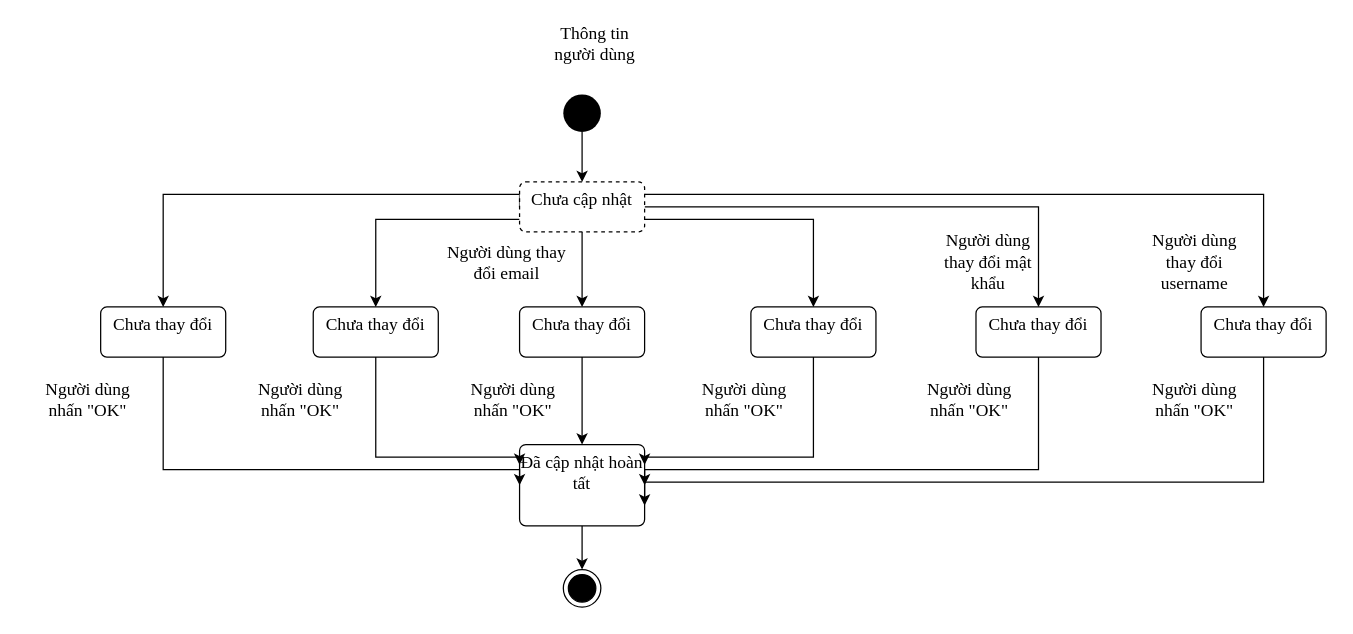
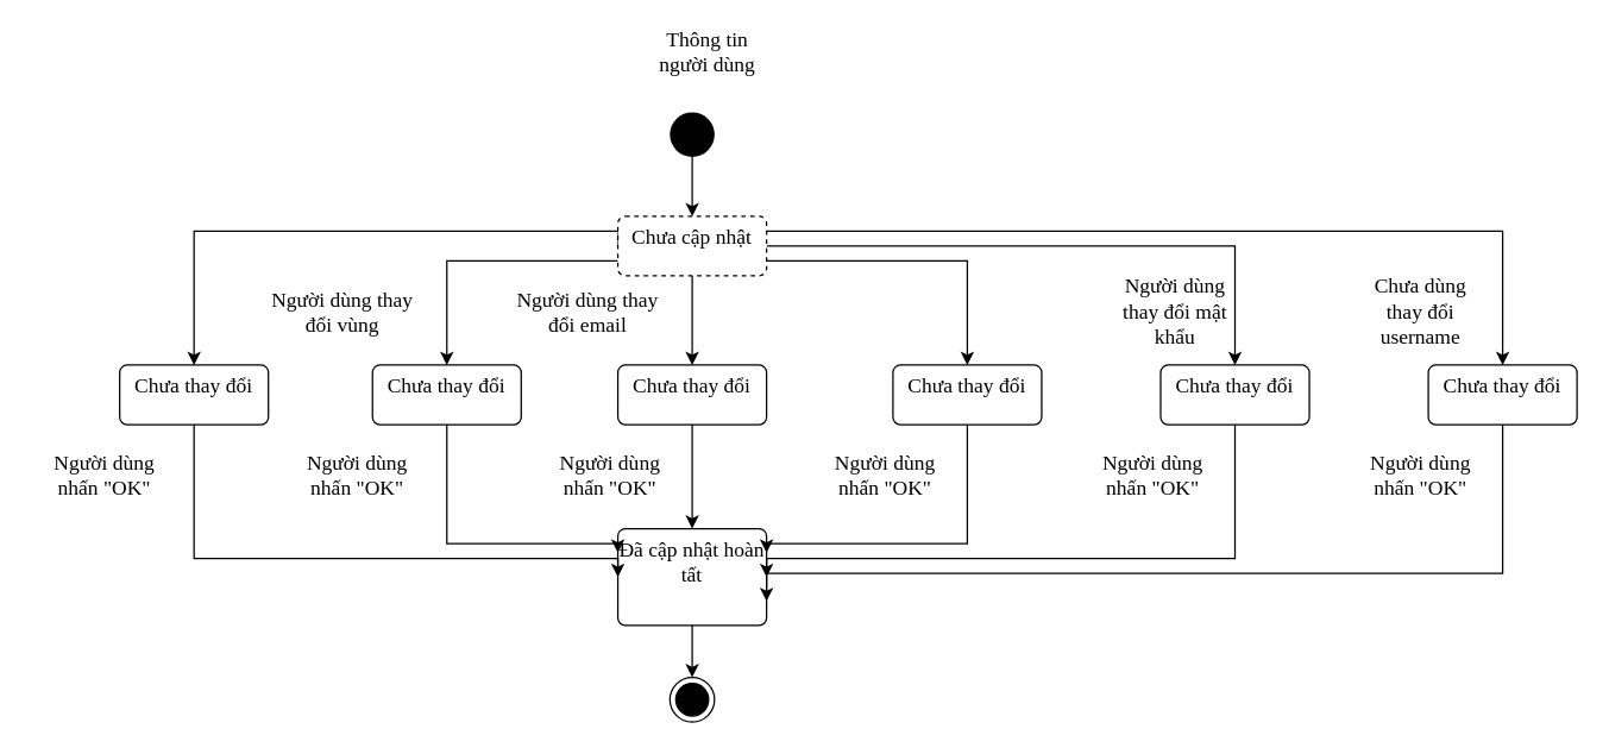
  <mxCell id="0" />
  <mxCell id="1" parent="0" />
  <mxCell id="2" style="edgeStyle=orthogonalEdgeStyle;rounded=0;orthogonalLoop=1;jettySize=auto;html=1;fontFamily=Verdana;fontSize=14;" parent="1" source="3" target="11" edge="1"><mxGeometry relative="1" as="geometry" /></mxCell>
  <mxCell id="3" value="" style="ellipse;fillColor=#000000;strokeColor=none;fontFamily=Verdana;fontSize=14;" parent="1" vertex="1"><mxGeometry x="450" y="75" width="30" height="30" as="geometry" /></mxCell>
  <mxCell id="4" value="" style="ellipse;html=1;shape=endState;fillColor=#000000;strokeColor=#000000;fontFamily=Verdana;fontSize=14;" parent="1" vertex="1"><mxGeometry x="450" y="455" width="30" height="30" as="geometry" /></mxCell>
  <mxCell id="5" style="edgeStyle=orthogonalEdgeStyle;rounded=0;orthogonalLoop=1;jettySize=auto;html=1;exitX=0;exitY=0.5;exitDx=0;exitDy=0;fontFamily=Verdana;fontSize=14;" parent="1" source="11" target="26" edge="1"><mxGeometry relative="1" as="geometry"><Array as="points"><mxPoint x="415" y="155" /><mxPoint x="130" y="155" /></Array></mxGeometry></mxCell>
  <mxCell id="6" style="edgeStyle=orthogonalEdgeStyle;rounded=0;orthogonalLoop=1;jettySize=auto;html=1;exitX=0;exitY=0.75;exitDx=0;exitDy=0;entryX=0.5;entryY=0;entryDx=0;entryDy=0;fontFamily=Verdana;fontSize=14;" parent="1" source="11" target="24" edge="1"><mxGeometry relative="1" as="geometry" /></mxCell>
  <mxCell id="7" style="edgeStyle=orthogonalEdgeStyle;rounded=0;orthogonalLoop=1;jettySize=auto;html=1;fontFamily=Verdana;fontSize=14;" parent="1" source="11" target="16" edge="1"><mxGeometry relative="1" as="geometry" /></mxCell>
  <mxCell id="8" style="edgeStyle=orthogonalEdgeStyle;rounded=0;orthogonalLoop=1;jettySize=auto;html=1;exitX=1;exitY=0.75;exitDx=0;exitDy=0;entryX=0.5;entryY=0;entryDx=0;entryDy=0;fontFamily=Verdana;fontSize=14;" parent="1" source="11" target="22" edge="1"><mxGeometry relative="1" as="geometry" /></mxCell>
  <mxCell id="9" style="edgeStyle=orthogonalEdgeStyle;rounded=0;orthogonalLoop=1;jettySize=auto;html=1;exitX=1;exitY=0.5;exitDx=0;exitDy=0;entryX=0.5;entryY=0;entryDx=0;entryDy=0;fontFamily=Verdana;fontSize=14;" parent="1" source="11" target="20" edge="1"><mxGeometry relative="1" as="geometry" /></mxCell>
  <mxCell id="10" style="edgeStyle=orthogonalEdgeStyle;rounded=0;orthogonalLoop=1;jettySize=auto;html=1;exitX=1;exitY=0.25;exitDx=0;exitDy=0;entryX=0.5;entryY=0;entryDx=0;entryDy=0;fontFamily=Verdana;fontSize=14;" parent="1" source="11" target="18" edge="1"><mxGeometry relative="1" as="geometry" /></mxCell>
  <mxCell id="11" value="Chưa cập nhật" style="html=1;align=center;verticalAlign=top;rounded=1;absoluteArcSize=1;arcSize=10;dashed=1;fontFamily=Verdana;fontSize=14;whiteSpace=wrap;" parent="1" vertex="1"><mxGeometry x="415" y="145" width="100" height="40" as="geometry" /></mxCell>
  <mxCell id="12" style="edgeStyle=orthogonalEdgeStyle;rounded=0;orthogonalLoop=1;jettySize=auto;html=1;fontFamily=Verdana;fontSize=14;" parent="1" source="13" target="4" edge="1"><mxGeometry relative="1" as="geometry" /></mxCell>
  <mxCell id="13" value="Đã cập nhật hoàn tất" style="html=1;align=center;verticalAlign=top;rounded=1;absoluteArcSize=1;arcSize=10;dashed=0;fontFamily=Verdana;fontSize=14;whiteSpace=wrap;" parent="1" vertex="1"><mxGeometry x="415" y="355" width="100" height="65" as="geometry" /></mxCell>
  <mxCell id="14" value="Thông tin người dùng" style="text;html=1;strokeColor=none;fillColor=none;align=center;verticalAlign=middle;whiteSpace=wrap;rounded=0;fontFamily=Verdana;fontSize=14;" parent="1" vertex="1"><mxGeometry x="432.5" y="20" width="85" height="30" as="geometry" /></mxCell>
  <mxCell id="15" style="edgeStyle=orthogonalEdgeStyle;rounded=0;orthogonalLoop=1;jettySize=auto;html=1;fontFamily=Verdana;fontSize=14;" parent="1" source="16" target="13" edge="1"><mxGeometry relative="1" as="geometry" /></mxCell>
  <mxCell id="16" value="Chưa thay đổi" style="html=1;align=center;verticalAlign=top;rounded=1;absoluteArcSize=1;arcSize=10;dashed=0;fontFamily=Verdana;fontSize=14;whiteSpace=wrap;" parent="1" vertex="1"><mxGeometry x="415" y="245" width="100" height="40" as="geometry" /></mxCell>
  <mxCell id="17" style="edgeStyle=orthogonalEdgeStyle;rounded=0;orthogonalLoop=1;jettySize=auto;html=1;entryX=1;entryY=0.75;entryDx=0;entryDy=0;fontFamily=Verdana;fontSize=14;" parent="1" source="18" target="13" edge="1"><mxGeometry relative="1" as="geometry"><Array as="points"><mxPoint x="1010" y="385" /></Array></mxGeometry></mxCell>
  <mxCell id="18" value="Chưa thay đổi" style="html=1;align=center;verticalAlign=top;rounded=1;absoluteArcSize=1;arcSize=10;dashed=0;fontFamily=Verdana;fontSize=14;whiteSpace=wrap;" parent="1" vertex="1"><mxGeometry x="960" y="245" width="100" height="40" as="geometry" /></mxCell>
  <mxCell id="19" style="edgeStyle=orthogonalEdgeStyle;rounded=0;orthogonalLoop=1;jettySize=auto;html=1;entryX=1;entryY=0.5;entryDx=0;entryDy=0;fontFamily=Verdana;fontSize=14;" parent="1" source="20" target="13" edge="1"><mxGeometry relative="1" as="geometry"><Array as="points"><mxPoint x="830" y="375" /></Array></mxGeometry></mxCell>
  <mxCell id="20" value="Chưa thay đổi" style="html=1;align=center;verticalAlign=top;rounded=1;absoluteArcSize=1;arcSize=10;dashed=0;fontFamily=Verdana;fontSize=14;whiteSpace=wrap;" parent="1" vertex="1"><mxGeometry x="780" y="245" width="100" height="40" as="geometry" /></mxCell>
  <mxCell id="21" style="edgeStyle=orthogonalEdgeStyle;rounded=0;orthogonalLoop=1;jettySize=auto;html=1;entryX=1;entryY=0.25;entryDx=0;entryDy=0;fontFamily=Verdana;fontSize=14;" parent="1" source="22" target="13" edge="1"><mxGeometry relative="1" as="geometry"><Array as="points"><mxPoint x="650" y="365" /></Array></mxGeometry></mxCell>
  <mxCell id="22" value="Chưa thay đổi" style="html=1;align=center;verticalAlign=top;rounded=1;absoluteArcSize=1;arcSize=10;dashed=0;fontFamily=Verdana;fontSize=14;whiteSpace=wrap;" parent="1" vertex="1"><mxGeometry x="600" y="245" width="100" height="40" as="geometry" /></mxCell>
  <mxCell id="23" style="edgeStyle=orthogonalEdgeStyle;rounded=0;orthogonalLoop=1;jettySize=auto;html=1;entryX=0;entryY=0.25;entryDx=0;entryDy=0;fontFamily=Verdana;fontSize=14;" parent="1" source="24" target="13" edge="1"><mxGeometry relative="1" as="geometry"><Array as="points"><mxPoint x="300" y="365" /></Array></mxGeometry></mxCell>
  <mxCell id="24" value="Chưa thay đổi" style="html=1;align=center;verticalAlign=top;rounded=1;absoluteArcSize=1;arcSize=10;dashed=0;fontFamily=Verdana;fontSize=14;whiteSpace=wrap;" parent="1" vertex="1"><mxGeometry x="250" y="245" width="100" height="40" as="geometry" /></mxCell>
  <mxCell id="25" style="edgeStyle=orthogonalEdgeStyle;rounded=0;orthogonalLoop=1;jettySize=auto;html=1;entryX=0;entryY=0.5;entryDx=0;entryDy=0;fontFamily=Verdana;fontSize=14;" parent="1" source="26" target="13" edge="1"><mxGeometry relative="1" as="geometry"><Array as="points"><mxPoint x="130" y="375" /></Array></mxGeometry></mxCell>
  <mxCell id="26" value="Chưa thay đổi" style="html=1;align=center;verticalAlign=top;rounded=1;absoluteArcSize=1;arcSize=10;dashed=0;fontFamily=Verdana;fontSize=14;whiteSpace=wrap;" parent="1" vertex="1"><mxGeometry x="80" y="245" width="100" height="40" as="geometry" /></mxCell>
- <mxCell id="28" value="Người dùng thay đổi email" style="text;html=1;strokeColor=none;fillColor=none;align=center;verticalAlign=middle;whiteSpace=wrap;rounded=0;fontFamily=Verdana;fontSize=14;" parent="1" vertex="1"><mxGeometry x="350" y="195" width="110" height="30" as="geometry" /></mxCell>
+ <mxCell id="27" value="Người dùng thay đổi vùng" style="text;html=1;strokeColor=none;fillColor=none;align=center;verticalAlign=middle;whiteSpace=wrap;rounded=0;fontFamily=Verdana;fontSize=14;" parent="1" vertex="1"><mxGeometry x="180" y="195" width="100" height="30" as="geometry" /></mxCell>
+ <mxCell id="28" value="Người dùng thay đổi email" style="text;html=1;strokeColor=none;fillColor=none;align=center;verticalAlign=middle;whiteSpace=wrap;rounded=0;fontFamily=Verdana;fontSize=14;" parent="1" vertex="1"><mxGeometry x="340" y="195" width="110" height="30" as="geometry" /></mxCell>
  <mxCell id="29" value="Người dùng thay đổi mật khẩu" style="text;html=1;strokeColor=none;fillColor=none;align=center;verticalAlign=middle;whiteSpace=wrap;rounded=0;fontFamily=Verdana;fontSize=14;" parent="1" vertex="1"><mxGeometry x="745" y="185" width="90" height="50" as="geometry" /></mxCell>
- <mxCell id="30" value="Người dùng thay đổi username" style="text;html=1;strokeColor=none;fillColor=none;align=center;verticalAlign=middle;whiteSpace=wrap;rounded=0;fontFamily=Verdana;fontSize=14;" parent="1" vertex="1"><mxGeometry x="910" y="185" width="90" height="50" as="geometry" /></mxCell>
+ <mxCell id="30" value="Chưa dùng thay đổi username" style="text;html=1;strokeColor=none;fillColor=none;align=center;verticalAlign=middle;whiteSpace=wrap;rounded=0;fontFamily=Verdana;fontSize=14;" parent="1" vertex="1"><mxGeometry x="910" y="185" width="90" height="50" as="geometry" /></mxCell>
  <mxCell id="31" value="Người dùng nhấn &quot;OK&quot;" style="text;html=1;strokeColor=none;fillColor=none;align=center;verticalAlign=middle;whiteSpace=wrap;rounded=0;fontFamily=Verdana;fontSize=14;" parent="1" vertex="1"><mxGeometry x="905" y="305" width="100" height="30" as="geometry" /></mxCell>
  <mxCell id="32" value="Người dùng nhấn &quot;OK&quot;" style="text;html=1;strokeColor=none;fillColor=none;align=center;verticalAlign=middle;whiteSpace=wrap;rounded=0;fontFamily=Verdana;fontSize=14;" parent="1" vertex="1"><mxGeometry x="725" y="305" width="100" height="30" as="geometry" /></mxCell>
  <mxCell id="33" value="Người dùng nhấn &quot;OK&quot;" style="text;html=1;strokeColor=none;fillColor=none;align=center;verticalAlign=middle;whiteSpace=wrap;rounded=0;fontFamily=Verdana;fontSize=14;" parent="1" vertex="1"><mxGeometry x="545" y="305" width="100" height="30" as="geometry" /></mxCell>
  <mxCell id="34" value="Người dùng nhấn &quot;OK&quot;" style="text;html=1;strokeColor=none;fillColor=none;align=center;verticalAlign=middle;whiteSpace=wrap;rounded=0;fontFamily=Verdana;fontSize=14;" parent="1" vertex="1"><mxGeometry x="20" y="305" width="100" height="30" as="geometry" /></mxCell>
  <mxCell id="35" value="Người dùng nhấn &quot;OK&quot;" style="text;html=1;strokeColor=none;fillColor=none;align=center;verticalAlign=middle;whiteSpace=wrap;rounded=0;fontFamily=Verdana;fontSize=14;" parent="1" vertex="1"><mxGeometry x="360" y="305" width="100" height="30" as="geometry" /></mxCell>
  <mxCell id="36" value="Người dùng nhấn &quot;OK&quot;" style="text;html=1;strokeColor=none;fillColor=none;align=center;verticalAlign=middle;whiteSpace=wrap;rounded=0;fontFamily=Verdana;fontSize=14;" parent="1" vertex="1"><mxGeometry x="190" y="305" width="100" height="30" as="geometry" /></mxCell>
